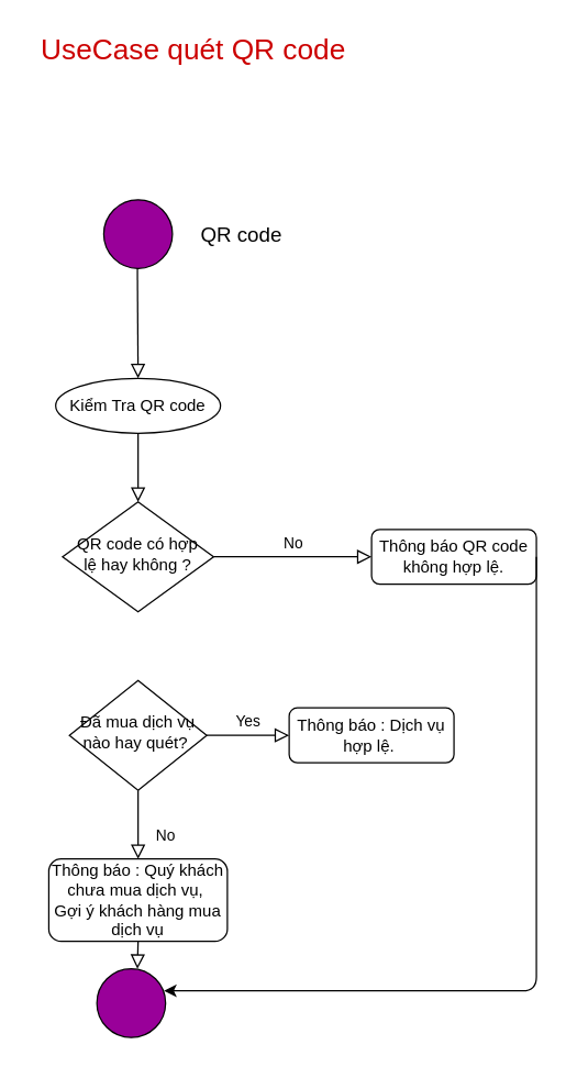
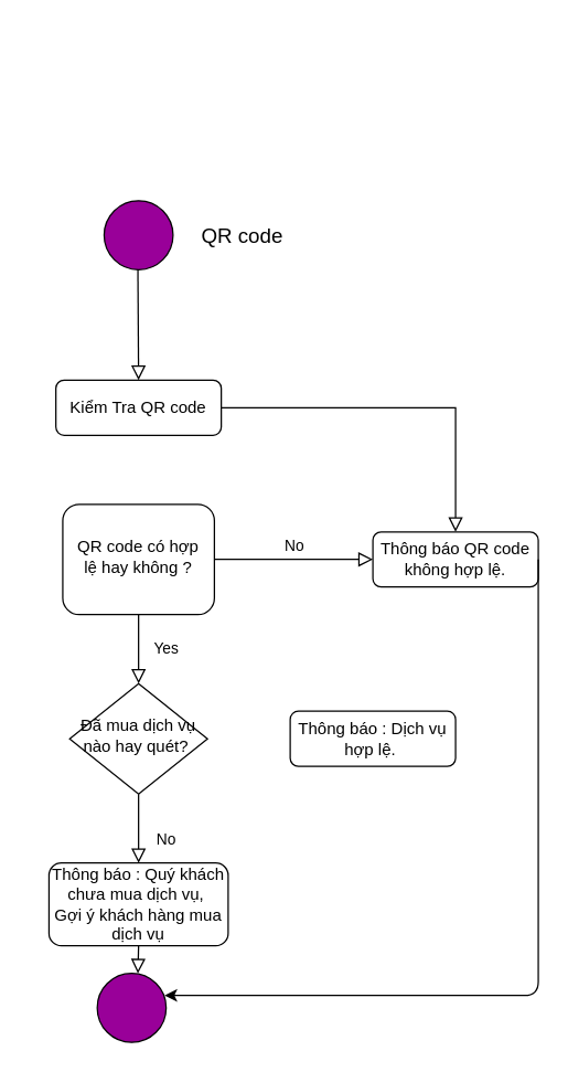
  <mxCell id="0" />
  <mxCell id="1" parent="0" />
- <mxCell id="2" value="" style="rounded=0;html=1;jettySize=auto;orthogonalLoop=1;fontSize=11;endArrow=block;endFill=0;endSize=8;strokeWidth=1;shadow=0;labelBackgroundColor=none;edgeStyle=orthogonalEdgeStyle;" parent="1" source="3" target="6" edge="1"><mxGeometry relative="1" as="geometry" /></mxCell>
- <mxCell id="3" value="Kiểm Tra QR code" style="ellipse;whiteSpace=wrap;html=1;fontSize=12;glass=0;strokeWidth=1;shadow=0;" parent="1" vertex="1"><mxGeometry x="40" y="275" width="120" height="40" as="geometry" /></mxCell>
+ <mxCell id="2" value="" style="rounded=0;html=1;jettySize=auto;orthogonalLoop=1;fontSize=11;endArrow=block;endFill=0;endSize=8;strokeWidth=1;shadow=0;labelBackgroundColor=none;edgeStyle=orthogonalEdgeStyle;" parent="1" source="3" target="7" edge="1"><mxGeometry relative="1" as="geometry" /></mxCell>
+ <mxCell id="3" value="Kiểm Tra QR code" style="rounded=1;whiteSpace=wrap;html=1;fontSize=12;glass=0;strokeWidth=1;shadow=0;" parent="1" vertex="1"><mxGeometry x="40" y="275" width="120" height="40" as="geometry" /></mxCell>
+ <mxCell id="4" value="Yes" style="rounded=0;html=1;jettySize=auto;orthogonalLoop=1;fontSize=11;endArrow=block;endFill=0;endSize=8;strokeWidth=1;shadow=0;labelBackgroundColor=none;edgeStyle=orthogonalEdgeStyle;" parent="1" source="6" target="10" edge="1"><mxGeometry y="20" relative="1" as="geometry"><mxPoint as="offset" /></mxGeometry></mxCell>
  <mxCell id="5" value="No" style="edgeStyle=orthogonalEdgeStyle;rounded=0;html=1;jettySize=auto;orthogonalLoop=1;fontSize=11;endArrow=block;endFill=0;endSize=8;strokeWidth=1;shadow=0;labelBackgroundColor=none;" parent="1" source="6" target="7" edge="1"><mxGeometry y="10" relative="1" as="geometry"><mxPoint as="offset" /></mxGeometry></mxCell>
- <mxCell id="6" value="QR code có hợp lệ hay không ?" style="rhombus;whiteSpace=wrap;html=1;shadow=0;fontFamily=Helvetica;fontSize=12;align=center;strokeWidth=1;spacing=6;spacingTop=-4;" parent="1" vertex="1"><mxGeometry x="45" y="365" width="110" height="80" as="geometry" /></mxCell>
+ <mxCell id="6" value="QR code có hợp lệ hay không ?" style="whiteSpace=wrap;html=1;shadow=0;fontFamily=Helvetica;fontSize=12;align=center;strokeWidth=1;spacing=6;spacingTop=-4;rounded=1;" parent="1" vertex="1"><mxGeometry x="45" y="365" width="110" height="80" as="geometry" /></mxCell>
  <mxCell id="7" value="Thông báo QR code không hợp lệ." style="rounded=1;whiteSpace=wrap;html=1;fontSize=12;glass=0;strokeWidth=1;shadow=0;" parent="1" vertex="1"><mxGeometry x="270" y="385" width="120" height="40" as="geometry" /></mxCell>
  <mxCell id="8" value="No" style="rounded=0;html=1;jettySize=auto;orthogonalLoop=1;fontSize=11;endArrow=block;endFill=0;endSize=8;strokeWidth=1;shadow=0;labelBackgroundColor=none;edgeStyle=orthogonalEdgeStyle;" parent="1" source="10" target="11" edge="1"><mxGeometry x="0.333" y="20" relative="1" as="geometry"><mxPoint as="offset" /></mxGeometry></mxCell>
- <mxCell id="9" value="Yes" style="edgeStyle=orthogonalEdgeStyle;rounded=0;html=1;jettySize=auto;orthogonalLoop=1;fontSize=11;endArrow=block;endFill=0;endSize=8;strokeWidth=1;shadow=0;labelBackgroundColor=none;" parent="1" source="10" target="12" edge="1"><mxGeometry y="10" relative="1" as="geometry"><mxPoint as="offset" /></mxGeometry></mxCell>
  <mxCell id="10" value="Đã mua dịch vụ nào hay quét?&amp;nbsp;" style="rhombus;whiteSpace=wrap;html=1;shadow=0;fontFamily=Helvetica;fontSize=12;align=center;strokeWidth=1;spacing=6;spacingTop=-4;" parent="1" vertex="1"><mxGeometry x="50" y="495" width="100" height="80" as="geometry" /></mxCell>
  <mxCell id="11" value="Thông báo : Quý khách chưa mua dịch vụ,&amp;nbsp;&lt;br&gt;Gợi ý khách hàng mua dịch vụ" style="rounded=1;whiteSpace=wrap;html=1;fontSize=12;glass=0;strokeWidth=1;shadow=0;" parent="1" vertex="1"><mxGeometry x="35" y="625" width="130" height="60" as="geometry" /></mxCell>
  <mxCell id="12" value="Thông báo : Dịch vụ hợp lệ.&amp;nbsp;" style="rounded=1;whiteSpace=wrap;html=1;fontSize=12;glass=0;strokeWidth=1;shadow=0;" parent="1" vertex="1"><mxGeometry x="210" y="515" width="120" height="40" as="geometry" /></mxCell>
- <mxCell id="13" value="UseCase quét QR code" style="text;html=1;align=center;verticalAlign=middle;resizable=0;points=[];autosize=1;fontSize=21;fontColor=#CC0000;" vertex="1" parent="1"><mxGeometry x="20" y="20" width="240" height="30" as="geometry" /></mxCell>
  <mxCell id="14" value="" style="ellipse;whiteSpace=wrap;html=1;aspect=fixed;fontSize=21;fontColor=#CC0000;fillColor=#990099;" vertex="1" parent="1"><mxGeometry x="75" y="145" width="50" height="50" as="geometry" /></mxCell>
  <mxCell id="15" value="" style="rounded=0;html=1;jettySize=auto;orthogonalLoop=1;fontSize=11;endArrow=block;endFill=0;endSize=8;strokeWidth=1;shadow=0;labelBackgroundColor=none;edgeStyle=orthogonalEdgeStyle;entryX=0.5;entryY=0;entryDx=0;entryDy=0;" edge="1" parent="1" target="3"><mxGeometry relative="1" as="geometry"><mxPoint x="99.5" y="195" as="sourcePoint" /><mxPoint x="99.5" y="245" as="targetPoint" /></mxGeometry></mxCell>
  <mxCell id="16" value="" style="ellipse;whiteSpace=wrap;html=1;aspect=fixed;fontSize=21;fontColor=#CC0000;fillColor=#990099;" vertex="1" parent="1"><mxGeometry x="70" y="705" width="50" height="50" as="geometry" /></mxCell>
  <mxCell id="17" value="QR code&lt;br style=&quot;font-size: 15px;&quot;&gt;" style="text;html=1;align=center;verticalAlign=middle;resizable=0;points=[];autosize=1;fontSize=15;" vertex="1" parent="1"><mxGeometry x="140" y="160" width="70" height="20" as="geometry" /></mxCell>
  <mxCell id="18" value="" style="endArrow=classic;html=1;fontSize=15;fontColor=#000000;entryX=0.98;entryY=0.32;entryDx=0;entryDy=0;entryPerimeter=0;" edge="1" parent="1" target="16"><mxGeometry width="50" height="50" relative="1" as="geometry"><mxPoint x="390" y="405" as="sourcePoint" /><mxPoint x="390" y="705" as="targetPoint" /><Array as="points"><mxPoint x="390" y="721" /></Array></mxGeometry></mxCell>
  <mxCell id="19" value="" style="rounded=0;html=1;jettySize=auto;orthogonalLoop=1;fontSize=11;endArrow=block;endFill=0;endSize=8;strokeWidth=1;shadow=0;labelBackgroundColor=none;edgeStyle=orthogonalEdgeStyle;" edge="1" parent="1"><mxGeometry relative="1" as="geometry"><mxPoint x="100" y="685" as="sourcePoint" /><mxPoint x="99.5" y="705" as="targetPoint" /></mxGeometry></mxCell>
